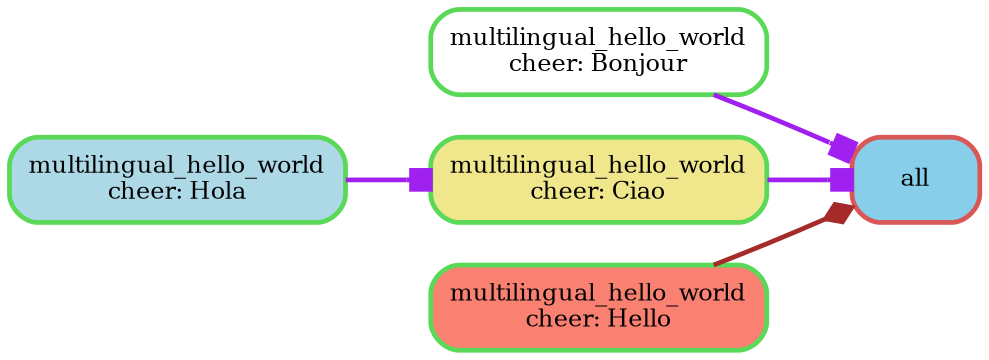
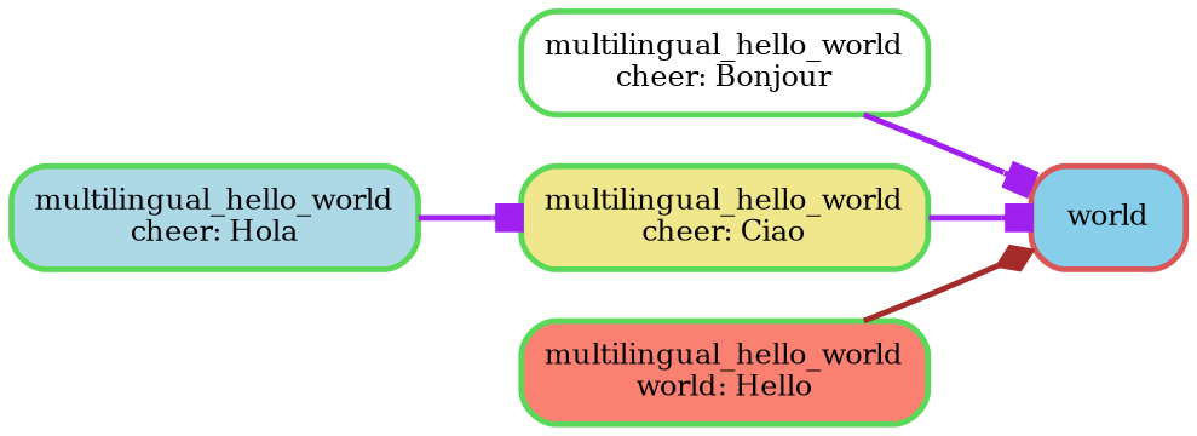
  digraph {
    bgcolor=white
    fontname="DejaVu Serif"
    rankdir=LR
    node [color="0.33 0.6 0.85" fontname="DejaVu Serif" fontsize=10 penwidth=2 shape=box style="rounded,filled"]
    edge [arrowhead=box color=purple fontname="DejaVu Serif" penwidth=2]
-   n1 [color="0.00 0.6 0.85" fillcolor=skyblue label=all]
+   n1 [color="0.00 0.6 0.85" fillcolor=skyblue label=world]
    n2 [fillcolor=white label="multilingual_hello_world\ncheer: Bonjour"]
    n3 [fillcolor=khaki label="multilingual_hello_world\ncheer: Ciao"]
-   n4 [fillcolor=salmon label="multilingual_hello_world\ncheer: Hello"]
+   n4 [fillcolor=salmon label="multilingual_hello_world\nworld: Hello"]
    n5 [fillcolor=lightblue label="multilingual_hello_world\ncheer: Hola"]
    n2 -> n1
    n3 -> n1
    n4 -> n1 [arrowhead=diamond color=brown]
    n5 -> n3
  }
